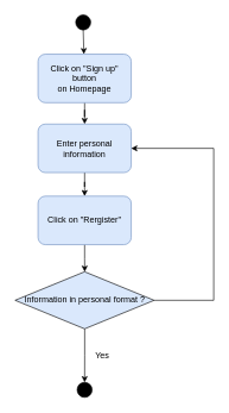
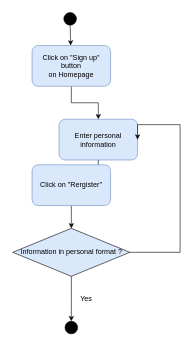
  <mxCell id="0" />
  <mxCell id="1" parent="0" />
  <mxCell id="2" value="" style="ellipse;whiteSpace=wrap;html=1;aspect=fixed;fillColor=#000000;" vertex="1" parent="1"><mxGeometry x="106" y="20" width="21" height="21" as="geometry" /></mxCell>
  <mxCell id="3" value="" style="endArrow=classic;html=1;exitX=0.5;exitY=1;exitDx=0;exitDy=0;" edge="1" parent="1" source="2" target="5"><mxGeometry width="50" height="50" relative="1" as="geometry"><mxPoint x="-171" y="226" as="sourcePoint" /><mxPoint x="117" y="127" as="targetPoint" /></mxGeometry></mxCell>
  <mxCell id="4" style="edgeStyle=orthogonalEdgeStyle;rounded=0;orthogonalLoop=1;jettySize=auto;html=1;" edge="1" parent="1" source="5" target="8"><mxGeometry relative="1" as="geometry" /></mxCell>
  <mxCell id="5" value="Click on &quot;Sign up&quot; button&lt;br&gt;on Homepage" style="rounded=1;whiteSpace=wrap;html=1;fillColor=#dae8fc;strokeColor=#6c8ebf;" vertex="1" parent="1"><mxGeometry x="53" y="75" width="131" height="68" as="geometry" /></mxCell>
  <mxCell id="6" value="" style="ellipse;whiteSpace=wrap;html=1;aspect=fixed;fillColor=#000000;" vertex="1" parent="1"><mxGeometry x="108" y="535" width="21" height="21" as="geometry" /></mxCell>
  <mxCell id="7" style="edgeStyle=orthogonalEdgeStyle;rounded=0;orthogonalLoop=1;jettySize=auto;html=1;" edge="1" parent="1" source="8" target="10"><mxGeometry relative="1" as="geometry" /></mxCell>
- <mxCell id="8" value="Enter personal information" style="rounded=1;whiteSpace=wrap;html=1;fillColor=#dae8fc;strokeColor=#6c8ebf;" vertex="1" parent="1"><mxGeometry x="53" y="173" width="131" height="68" as="geometry" /></mxCell>
+ <mxCell id="8" value="Enter personal information" style="rounded=1;whiteSpace=wrap;html=1;fillColor=#dae8fc;strokeColor=#6c8ebf;" vertex="1" parent="1"><mxGeometry x="98" y="198" width="131" height="68" as="geometry" /></mxCell>
  <mxCell id="9" style="edgeStyle=orthogonalEdgeStyle;rounded=0;orthogonalLoop=1;jettySize=auto;html=1;" edge="1" parent="1" source="10" target="13"><mxGeometry relative="1" as="geometry" /></mxCell>
  <mxCell id="10" value="Click on &quot;Rergister&quot;" style="rounded=1;whiteSpace=wrap;html=1;fillColor=#dae8fc;strokeColor=#6c8ebf;" vertex="1" parent="1"><mxGeometry x="53" y="274" width="131" height="68" as="geometry" /></mxCell>
  <mxCell id="11" style="edgeStyle=orthogonalEdgeStyle;rounded=0;orthogonalLoop=1;jettySize=auto;html=1;entryX=1;entryY=0.5;entryDx=0;entryDy=0;" edge="1" parent="1" source="13" target="8"><mxGeometry relative="1" as="geometry"><Array as="points"><mxPoint x="300" y="420" /><mxPoint x="300" y="207" /></Array></mxGeometry></mxCell>
  <mxCell id="12" style="edgeStyle=orthogonalEdgeStyle;rounded=0;orthogonalLoop=1;jettySize=auto;html=1;entryX=0.5;entryY=0;entryDx=0;entryDy=0;" edge="1" parent="1" source="13" target="6"><mxGeometry relative="1" as="geometry" /></mxCell>
  <mxCell id="13" value="Information in personal format ?" style="rhombus;whiteSpace=wrap;html=1;fillColor=#DAE8FC;" vertex="1" parent="1"><mxGeometry x="20.75" y="380" width="195.5" height="80" as="geometry" /></mxCell>
  <mxCell id="14" value="Yes" style="text;html=1;align=center;verticalAlign=middle;resizable=0;points=[];autosize=1;" vertex="1" parent="1"><mxGeometry x="128" y="488" width="30" height="18" as="geometry" /></mxCell>
